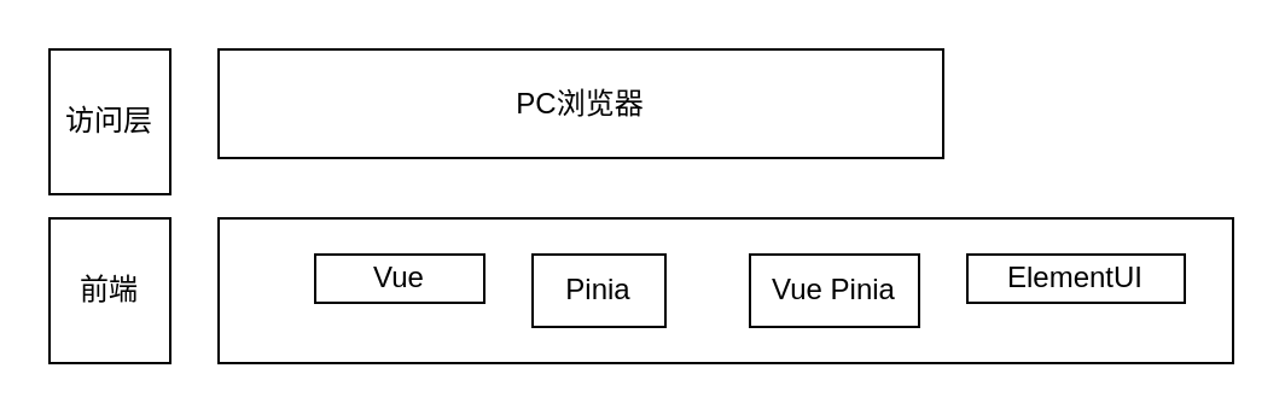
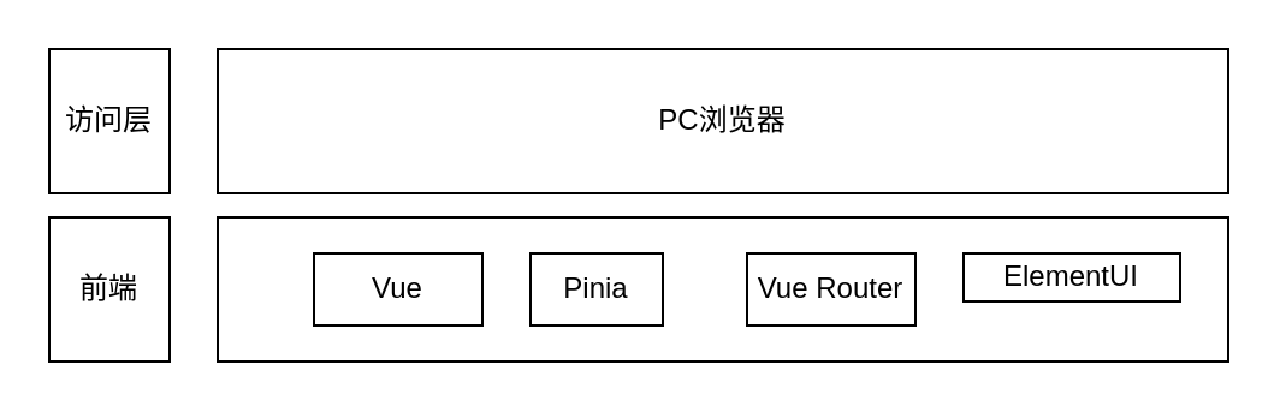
  <mxCell id="0" />
  <mxCell id="1" parent="0" />
  <mxCell id="2" value="访问层" style="rounded=0;whiteSpace=wrap;html=1;" parent="1" vertex="1"><mxGeometry x="20" y="20" width="50" height="60" as="geometry" /></mxCell>
- <mxCell id="3" value="PC浏览器" style="rounded=0;whiteSpace=wrap;html=1;" parent="1" vertex="1"><mxGeometry x="90" y="20" width="300" height="45" as="geometry" /></mxCell>
+ <mxCell id="3" value="PC浏览器" style="rounded=0;whiteSpace=wrap;html=1;" parent="1" vertex="1"><mxGeometry x="90" y="20" width="420" height="60" as="geometry" /></mxCell>
  <mxCell id="4" value="前端" style="rounded=0;whiteSpace=wrap;html=1;" parent="1" vertex="1"><mxGeometry x="20" y="90" width="50" height="60" as="geometry" /></mxCell>
  <mxCell id="5" value="" style="rounded=0;whiteSpace=wrap;html=1;" parent="1" vertex="1"><mxGeometry x="90" y="90" width="420" height="60" as="geometry" /></mxCell>
- <mxCell id="6" value="Vue" style="rounded=0;whiteSpace=wrap;html=1;" parent="1" vertex="1"><mxGeometry x="130" y="105" width="70" height="20" as="geometry" /></mxCell>
+ <mxCell id="6" value="Vue" style="rounded=0;whiteSpace=wrap;html=1;" parent="1" vertex="1"><mxGeometry x="130" y="105" width="70" height="30" as="geometry" /></mxCell>
  <mxCell id="7" value="ElementUI" style="rounded=0;whiteSpace=wrap;html=1;" parent="1" vertex="1"><mxGeometry x="400" y="105" width="90" height="20" as="geometry" /></mxCell>
  <mxCell id="8" value="Pinia" style="rounded=0;whiteSpace=wrap;html=1;" vertex="1" parent="1"><mxGeometry x="220" y="105" width="55" height="30" as="geometry" /></mxCell>
- <mxCell id="9" value="Vue Pinia" style="rounded=0;whiteSpace=wrap;html=1;" vertex="1" parent="1"><mxGeometry x="310" y="105" width="70" height="30" as="geometry" /></mxCell>
+ <mxCell id="9" value="Vue Router" style="rounded=0;whiteSpace=wrap;html=1;" vertex="1" parent="1"><mxGeometry x="310" y="105" width="70" height="30" as="geometry" /></mxCell>
